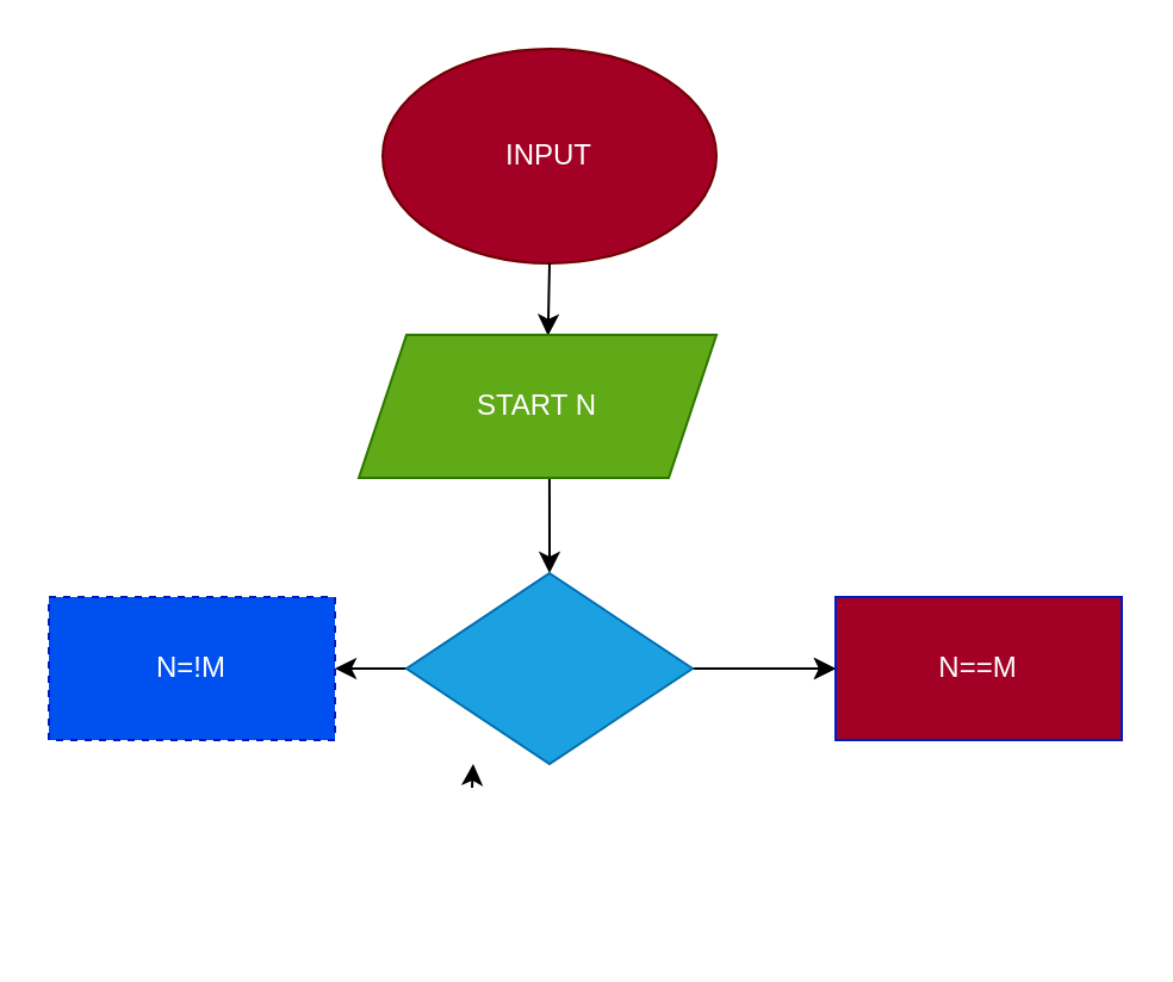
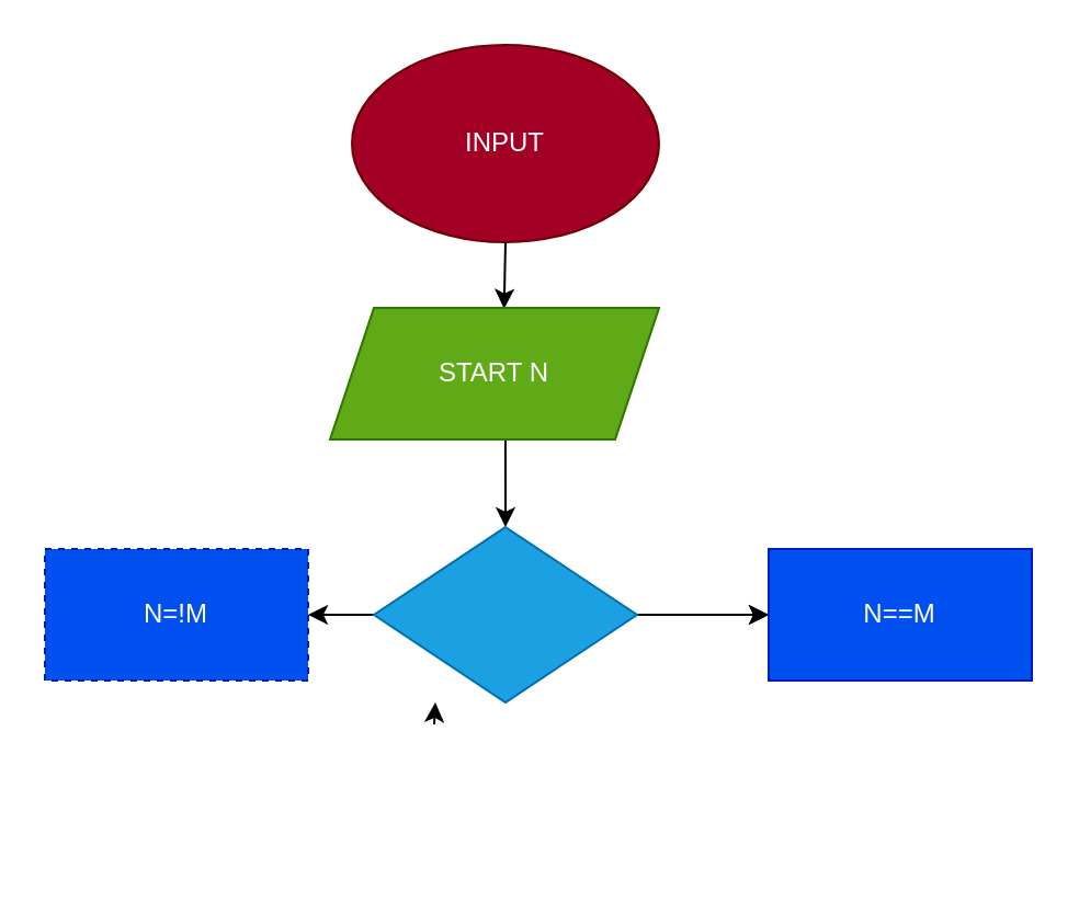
  <mxCell id="0" />
  <mxCell id="1" parent="0" />
  <mxCell id="2" value="INPUT" style="ellipse;whiteSpace=wrap;html=1;fillColor=#a20025;fontColor=#ffffff;strokeColor=#6F0000;" parent="1" vertex="1"><mxGeometry x="160" y="20" width="140" height="90" as="geometry" /></mxCell>
  <mxCell id="3" value="" style="endArrow=classic;html=1;exitX=0.5;exitY=1;exitDx=0;exitDy=0;entryX=0.578;entryY=0.006;entryDx=0;entryDy=0;entryPerimeter=0;" parent="1" source="2" edge="1"><mxGeometry width="50" height="50" relative="1" as="geometry"><mxPoint x="250" y="260" as="sourcePoint" /><mxPoint x="229.36" y="140.36" as="targetPoint" /></mxGeometry></mxCell>
  <mxCell id="4" value="" style="endArrow=classic;html=1;exitX=0.583;exitY=1;exitDx=0;exitDy=0;exitPerimeter=0;" parent="1" edge="1"><mxGeometry width="50" height="50" relative="1" as="geometry"><mxPoint x="229.96" y="200" as="sourcePoint" /><mxPoint x="230" y="240" as="targetPoint" /><Array as="points"><mxPoint x="230" y="220" /></Array></mxGeometry></mxCell>
  <mxCell id="5" style="edgeStyle=none;html=1;exitX=0.25;exitY=0;exitDx=0;exitDy=0;" parent="1" edge="1"><mxGeometry relative="1" as="geometry"><mxPoint x="198" y="320" as="targetPoint" /><mxPoint x="197.5" y="330" as="sourcePoint" /></mxGeometry></mxCell>
  <mxCell id="6" style="edgeStyle=none;html=1;" parent="1" edge="1"><mxGeometry relative="1" as="geometry"><mxPoint x="230" y="390" as="targetPoint" /><mxPoint x="230" y="390" as="sourcePoint" /></mxGeometry></mxCell>
  <mxCell id="7" value="START N" style="shape=parallelogram;perimeter=parallelogramPerimeter;whiteSpace=wrap;html=1;fixedSize=1;fillColor=#60a917;fontColor=#ffffff;strokeColor=#2D7600;" vertex="1" parent="1"><mxGeometry x="150" y="140" width="150" height="60" as="geometry" /></mxCell>
  <mxCell id="8" value="" style="edgeStyle=none;html=1;" edge="1" parent="1" target="10"><mxGeometry relative="1" as="geometry"><mxPoint x="290" y="280" as="sourcePoint" /></mxGeometry></mxCell>
  <mxCell id="9" value="" style="endArrow=classic;html=1;exitX=1;exitY=0.5;exitDx=0;exitDy=0;" edge="1" parent="1"><mxGeometry width="50" height="50" relative="1" as="geometry"><mxPoint x="290" y="280" as="sourcePoint" /><mxPoint x="350" y="280" as="targetPoint" /><Array as="points"><mxPoint x="320" y="280" /></Array></mxGeometry></mxCell>
- <mxCell id="10" value="N==M" style="rounded=0;whiteSpace=wrap;html=1;fillColor=#a20025;fontColor=#ffffff;strokeColor=#001DBC;" vertex="1" parent="1"><mxGeometry x="350" y="250" width="120" height="60" as="geometry" /></mxCell>
+ <mxCell id="10" value="N==M" style="rounded=0;whiteSpace=wrap;html=1;fillColor=#0050ef;fontColor=#ffffff;strokeColor=#001DBC;" vertex="1" parent="1"><mxGeometry x="350" y="250" width="120" height="60" as="geometry" /></mxCell>
  <mxCell id="11" value="" style="endArrow=classic;html=1;exitX=0;exitY=0.5;exitDx=0;exitDy=0;" edge="1" parent="1" target="12"><mxGeometry width="50" height="50" relative="1" as="geometry"><mxPoint x="170" y="280" as="sourcePoint" /><mxPoint x="130" y="280" as="targetPoint" /></mxGeometry></mxCell>
  <mxCell id="12" value="N=!M" style="rounded=0;whiteSpace=wrap;html=1;fillColor=#0050ef;fontColor=#ffffff;strokeColor=#001DBC;dashed=1;" vertex="1" parent="1"><mxGeometry x="20" y="250" width="120" height="60" as="geometry" /></mxCell>
  <mxCell id="13" value="" style="rhombus;whiteSpace=wrap;html=1;fillColor=#1ba1e2;fontColor=#ffffff;strokeColor=#006EAF;" vertex="1" parent="1"><mxGeometry x="170" y="240" width="120" height="80" as="geometry" /></mxCell>
